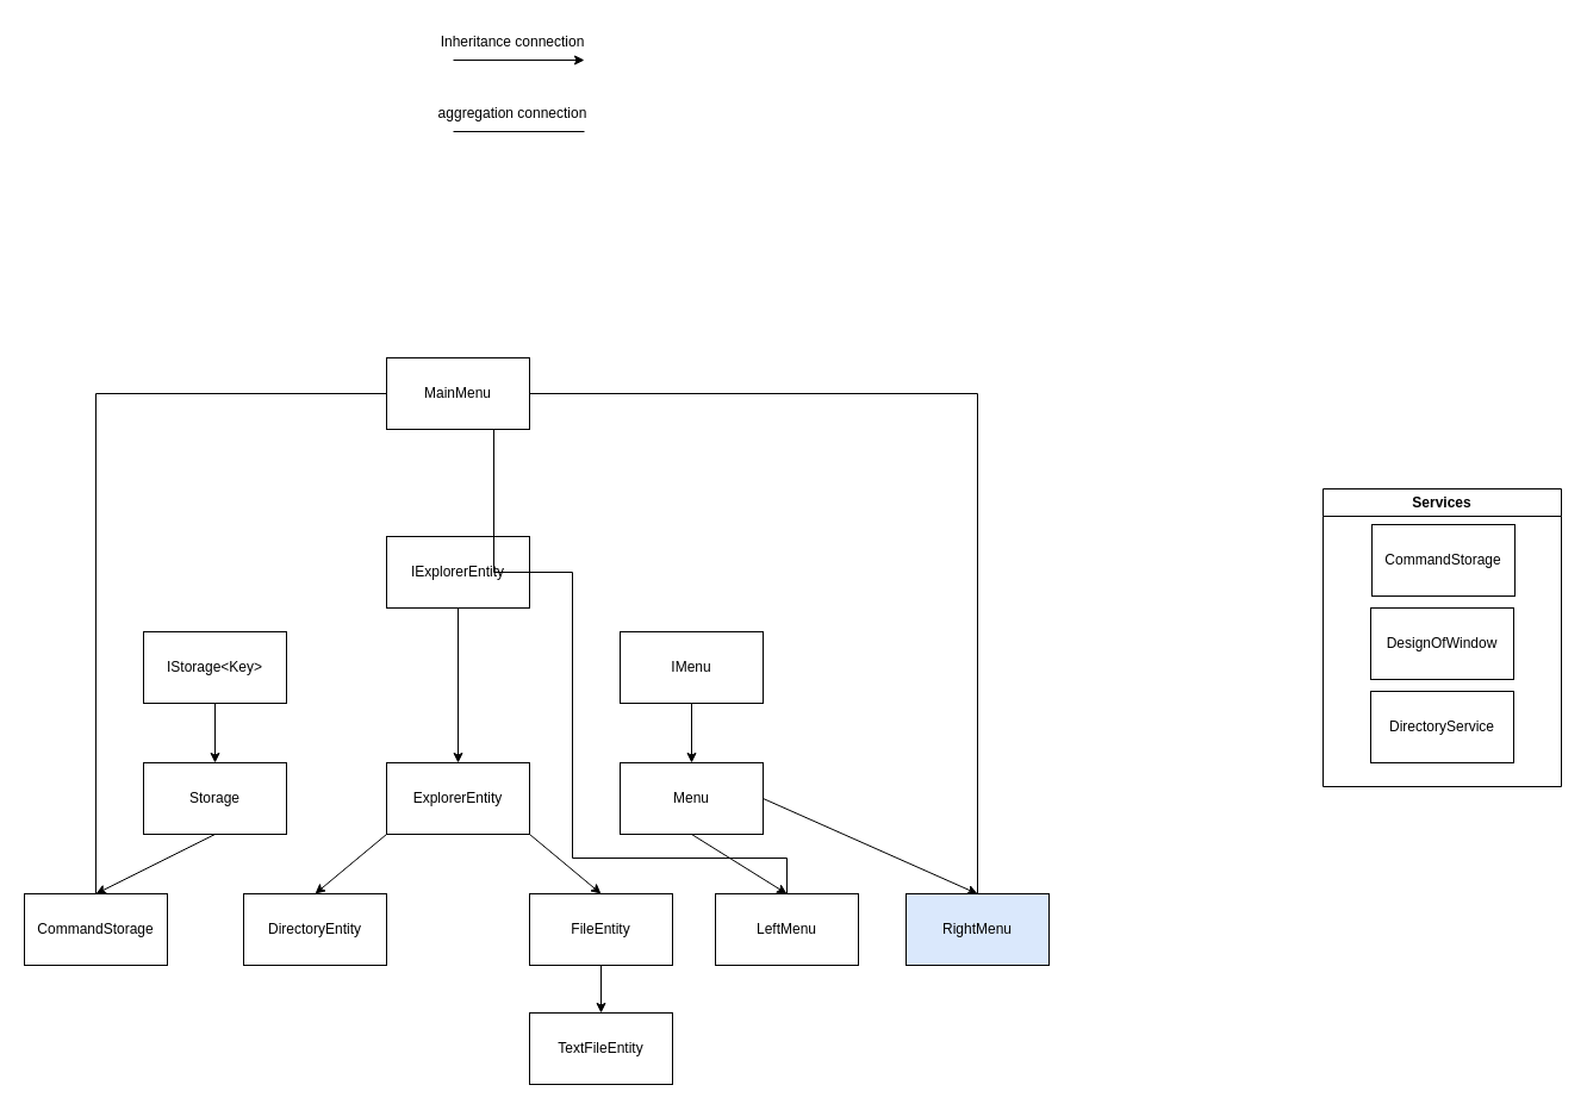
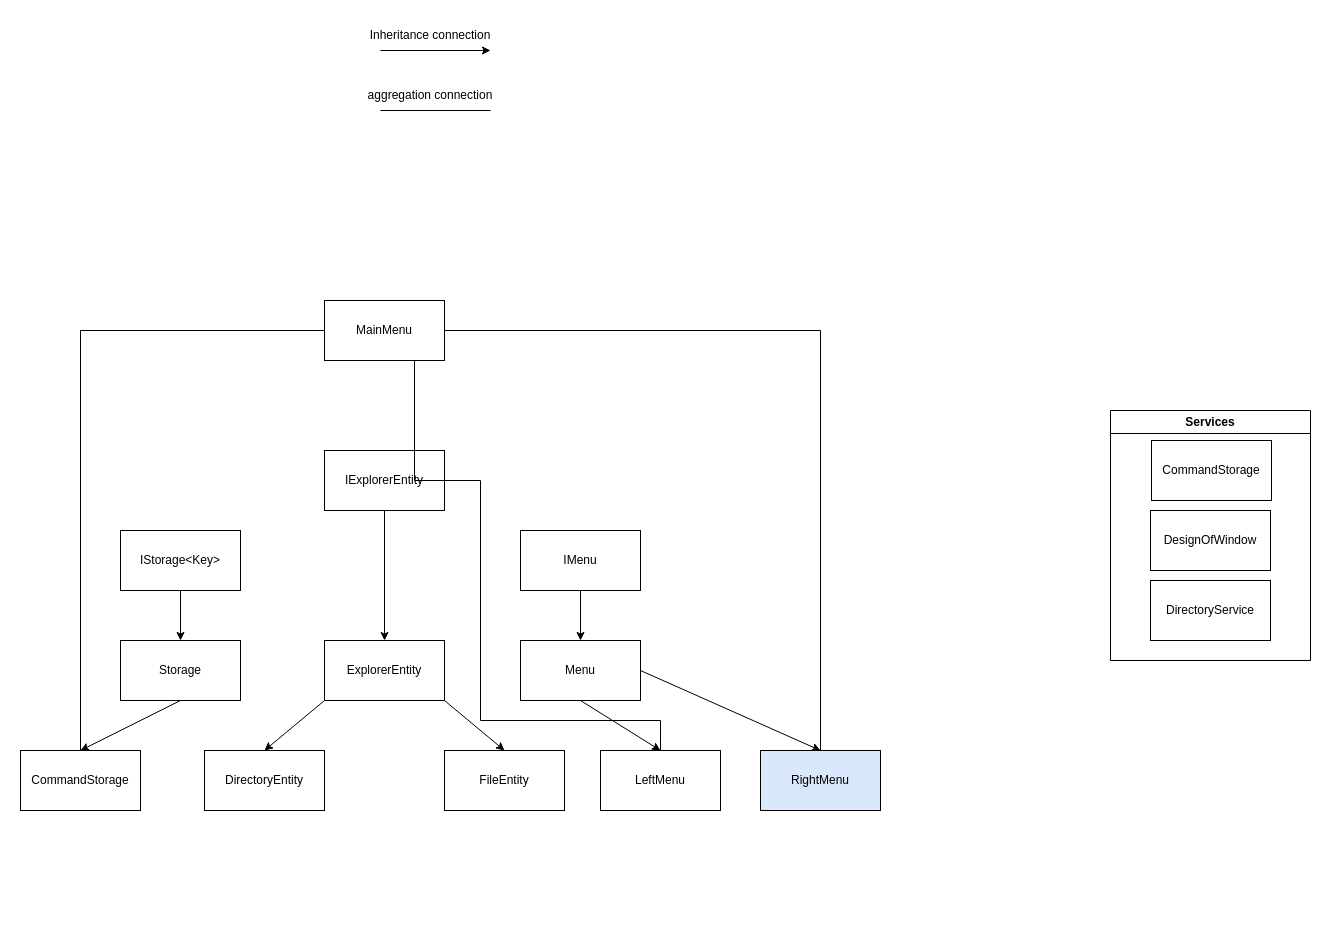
  <mxCell id="0" />
  <mxCell id="1" parent="0" />
  <mxCell id="2" value="IExplorerEntity" style="rounded=0;whiteSpace=wrap;html=1;" vertex="1" parent="1"><mxGeometry x="324" y="450" width="120" height="60" as="geometry" /></mxCell>
  <mxCell id="3" value="IMenu" style="rounded=0;whiteSpace=wrap;html=1;" vertex="1" parent="1"><mxGeometry x="520" y="530" width="120" height="60" as="geometry" /></mxCell>
  <mxCell id="4" value="IStorage&amp;lt;Key&amp;gt;" style="rounded=0;whiteSpace=wrap;html=1;" vertex="1" parent="1"><mxGeometry x="120" y="530" width="120" height="60" as="geometry" /></mxCell>
  <mxCell id="5" value="CommandStorage" style="rounded=0;whiteSpace=wrap;html=1;" vertex="1" parent="1"><mxGeometry x="20" y="750" width="120" height="60" as="geometry" /></mxCell>
  <mxCell id="6" value="Menu" style="rounded=0;whiteSpace=wrap;html=1;" vertex="1" parent="1"><mxGeometry x="520" y="640" width="120" height="60" as="geometry" /></mxCell>
  <mxCell id="7" value="" style="endArrow=classic;html=1;rounded=0;exitX=0.5;exitY=1;exitDx=0;exitDy=0;entryX=0.5;entryY=0;entryDx=0;entryDy=0;" edge="1" parent="1" source="3" target="6"><mxGeometry width="50" height="50" relative="1" as="geometry"><mxPoint x="190" y="600" as="sourcePoint" /><mxPoint x="190" y="650" as="targetPoint" /><Array as="points" /></mxGeometry></mxCell>
  <mxCell id="8" value="ExplorerEntity" style="rounded=0;whiteSpace=wrap;html=1;" vertex="1" parent="1"><mxGeometry x="324" y="640" width="120" height="60" as="geometry" /></mxCell>
  <mxCell id="9" value="" style="endArrow=classic;html=1;rounded=0;exitX=0.5;exitY=1;exitDx=0;exitDy=0;entryX=0.5;entryY=0;entryDx=0;entryDy=0;" edge="1" parent="1" source="2" target="8"><mxGeometry width="50" height="50" relative="1" as="geometry"><mxPoint x="280" y="660" as="sourcePoint" /><mxPoint x="330" y="610" as="targetPoint" /></mxGeometry></mxCell>
  <mxCell id="10" value="DirectoryEntity" style="rounded=0;whiteSpace=wrap;html=1;" vertex="1" parent="1"><mxGeometry x="204" y="750" width="120" height="60" as="geometry" /></mxCell>
  <mxCell id="11" value="FileEntity" style="rounded=0;whiteSpace=wrap;html=1;" vertex="1" parent="1"><mxGeometry x="444" y="750" width="120" height="60" as="geometry" /></mxCell>
- <mxCell id="12" value="TextFileEntity" style="rounded=0;whiteSpace=wrap;html=1;" vertex="1" parent="1"><mxGeometry x="444" y="850" width="120" height="60" as="geometry" /></mxCell>
  <mxCell id="13" value="" style="endArrow=classic;html=1;rounded=0;exitX=1;exitY=1;exitDx=0;exitDy=0;entryX=0.5;entryY=0;entryDx=0;entryDy=0;" edge="1" parent="1" source="8" target="11"><mxGeometry width="50" height="50" relative="1" as="geometry"><mxPoint x="250" y="800" as="sourcePoint" /><mxPoint x="300" y="750" as="targetPoint" /></mxGeometry></mxCell>
  <mxCell id="14" value="" style="endArrow=classic;html=1;rounded=0;entryX=0.5;entryY=0;entryDx=0;entryDy=0;exitX=0;exitY=1;exitDx=0;exitDy=0;" edge="1" parent="1" source="8" target="10"><mxGeometry width="50" height="50" relative="1" as="geometry"><mxPoint x="280" y="740" as="sourcePoint" /><mxPoint x="330" y="690" as="targetPoint" /></mxGeometry></mxCell>
- <mxCell id="15" value="" style="endArrow=classic;html=1;rounded=0;exitX=0.5;exitY=1;exitDx=0;exitDy=0;entryX=0.5;entryY=0;entryDx=0;entryDy=0;" edge="1" parent="1" source="11" target="12"><mxGeometry width="50" height="50" relative="1" as="geometry"><mxPoint x="560" y="760" as="sourcePoint" /><mxPoint x="610" y="710" as="targetPoint" /></mxGeometry></mxCell>
  <mxCell id="16" value="" style="endArrow=classic;html=1;rounded=0;exitX=0.5;exitY=1;exitDx=0;exitDy=0;entryX=0.5;entryY=0;entryDx=0;entryDy=0;" edge="1" parent="1" source="6" target="17"><mxGeometry width="50" height="50" relative="1" as="geometry"><mxPoint x="740" y="750" as="sourcePoint" /><mxPoint x="660" y="760" as="targetPoint" /></mxGeometry></mxCell>
  <mxCell id="17" value="LeftMenu" style="rounded=0;whiteSpace=wrap;html=1;" vertex="1" parent="1"><mxGeometry x="600" y="750" width="120" height="60" as="geometry" /></mxCell>
  <mxCell id="18" value="RightMenu" style="rounded=0;whiteSpace=wrap;html=1;fillColor=#dae8fc;" vertex="1" parent="1"><mxGeometry x="760" y="750" width="120" height="60" as="geometry" /></mxCell>
  <mxCell id="19" value="" style="endArrow=classic;html=1;rounded=0;exitX=1;exitY=0.5;exitDx=0;exitDy=0;entryX=0.5;entryY=0;entryDx=0;entryDy=0;" edge="1" parent="1" source="6" target="18"><mxGeometry width="50" height="50" relative="1" as="geometry"><mxPoint x="800" y="730" as="sourcePoint" /><mxPoint x="850" y="680" as="targetPoint" /></mxGeometry></mxCell>
  <mxCell id="20" value="Storage" style="rounded=0;whiteSpace=wrap;html=1;" vertex="1" parent="1"><mxGeometry x="120" y="640" width="120" height="60" as="geometry" /></mxCell>
  <mxCell id="21" value="" style="endArrow=classic;html=1;rounded=0;exitX=0.5;exitY=1;exitDx=0;exitDy=0;entryX=0.5;entryY=0;entryDx=0;entryDy=0;" edge="1" parent="1" source="4" target="20"><mxGeometry width="50" height="50" relative="1" as="geometry"><mxPoint x="270" y="710" as="sourcePoint" /><mxPoint x="320" y="660" as="targetPoint" /></mxGeometry></mxCell>
  <mxCell id="22" value="" style="endArrow=classic;html=1;rounded=0;exitX=0.5;exitY=1;exitDx=0;exitDy=0;entryX=0.5;entryY=0;entryDx=0;entryDy=0;" edge="1" parent="1" source="20" target="5"><mxGeometry width="50" height="50" relative="1" as="geometry"><mxPoint x="20" y="730" as="sourcePoint" /><mxPoint x="70" y="680" as="targetPoint" /></mxGeometry></mxCell>
  <mxCell id="23" value="MainMenu" style="rounded=0;whiteSpace=wrap;html=1;" vertex="1" parent="1"><mxGeometry x="324" y="300" width="120" height="60" as="geometry" /></mxCell>
  <mxCell id="24" value="" style="endArrow=none;html=1;rounded=0;entryX=0;entryY=0.5;entryDx=0;entryDy=0;exitX=0.5;exitY=0;exitDx=0;exitDy=0;" edge="1" parent="1" source="5" target="23"><mxGeometry width="50" height="50" relative="1" as="geometry"><mxPoint x="170" y="450" as="sourcePoint" /><mxPoint x="220" y="400" as="targetPoint" /><Array as="points"><mxPoint x="80" y="330" /></Array></mxGeometry></mxCell>
  <mxCell id="25" value="" style="endArrow=none;html=1;rounded=0;exitX=1;exitY=0.5;exitDx=0;exitDy=0;entryX=0.5;entryY=0;entryDx=0;entryDy=0;" edge="1" parent="1" source="23" target="18"><mxGeometry width="50" height="50" relative="1" as="geometry"><mxPoint x="650" y="370" as="sourcePoint" /><mxPoint x="700" y="320" as="targetPoint" /><Array as="points"><mxPoint x="820" y="330" /></Array></mxGeometry></mxCell>
  <mxCell id="26" value="" style="endArrow=none;html=1;rounded=0;exitX=0.75;exitY=1;exitDx=0;exitDy=0;entryX=0.5;entryY=0;entryDx=0;entryDy=0;" edge="1" parent="1" source="23" target="17"><mxGeometry width="50" height="50" relative="1" as="geometry"><mxPoint x="540" y="440" as="sourcePoint" /><mxPoint x="590" y="390" as="targetPoint" /><Array as="points"><mxPoint x="414" y="480" /><mxPoint x="480" y="480" /><mxPoint x="480" y="720" /><mxPoint x="660" y="720" /></Array></mxGeometry></mxCell>
  <mxCell id="27" value="Services" style="swimlane;whiteSpace=wrap;html=1;" vertex="1" parent="1"><mxGeometry x="1110" y="410" width="200" height="250" as="geometry" /></mxCell>
  <mxCell id="28" value="CommandStorage" style="rounded=0;whiteSpace=wrap;html=1;" vertex="1" parent="27"><mxGeometry x="41" y="30" width="120" height="60" as="geometry" /></mxCell>
  <mxCell id="29" value="DesignOfWindow" style="rounded=0;whiteSpace=wrap;html=1;" vertex="1" parent="27"><mxGeometry x="40" y="100" width="120" height="60" as="geometry" /></mxCell>
  <mxCell id="30" value="DirectoryService" style="rounded=0;whiteSpace=wrap;html=1;" vertex="1" parent="27"><mxGeometry x="40" y="170" width="120" height="60" as="geometry" /></mxCell>
  <mxCell id="31" value="" style="endArrow=classic;html=1;rounded=0;" edge="1" parent="1"><mxGeometry width="50" height="50" relative="1" as="geometry"><mxPoint x="380" y="50" as="sourcePoint" /><mxPoint x="490" y="50" as="targetPoint" /></mxGeometry></mxCell>
  <mxCell id="32" value="Inheritance connection" style="text;html=1;strokeColor=none;fillColor=none;align=center;verticalAlign=middle;whiteSpace=wrap;rounded=0;" vertex="1" parent="1"><mxGeometry x="350" y="20" width="160" height="30" as="geometry" /></mxCell>
  <mxCell id="33" value="" style="endArrow=none;html=1;rounded=0;" edge="1" parent="1"><mxGeometry width="50" height="50" relative="1" as="geometry"><mxPoint x="380" y="110" as="sourcePoint" /><mxPoint x="490" y="110" as="targetPoint" /></mxGeometry></mxCell>
  <mxCell id="34" value="aggregation connection" style="text;html=1;strokeColor=none;fillColor=none;align=center;verticalAlign=middle;whiteSpace=wrap;rounded=0;" vertex="1" parent="1"><mxGeometry x="350" y="80" width="160" height="30" as="geometry" /></mxCell>
